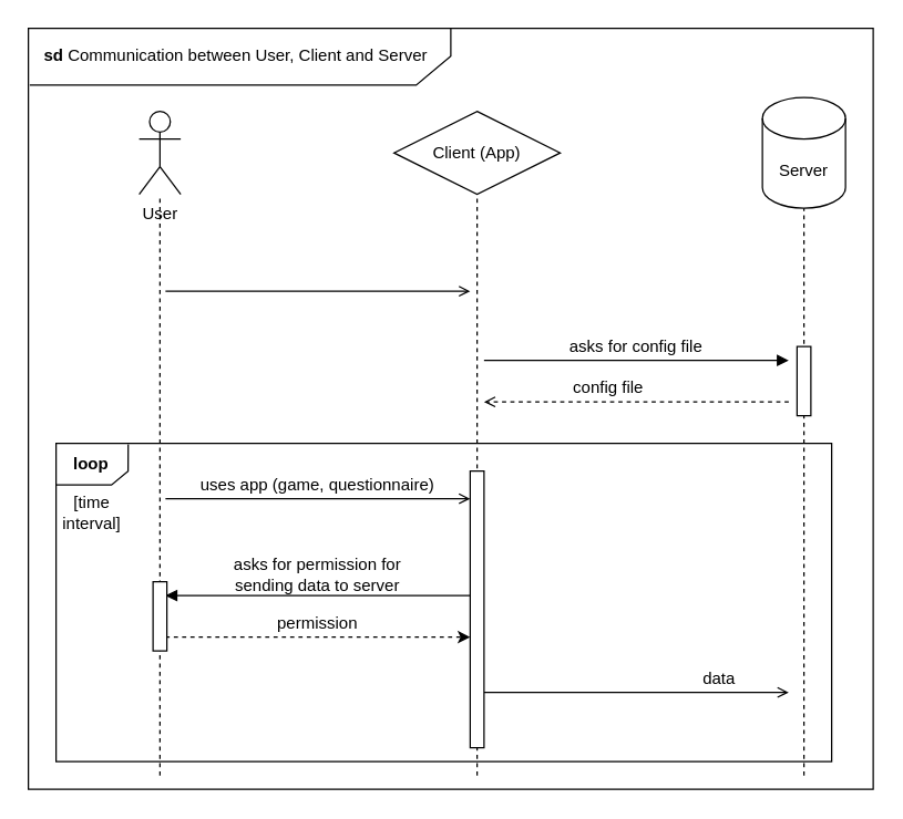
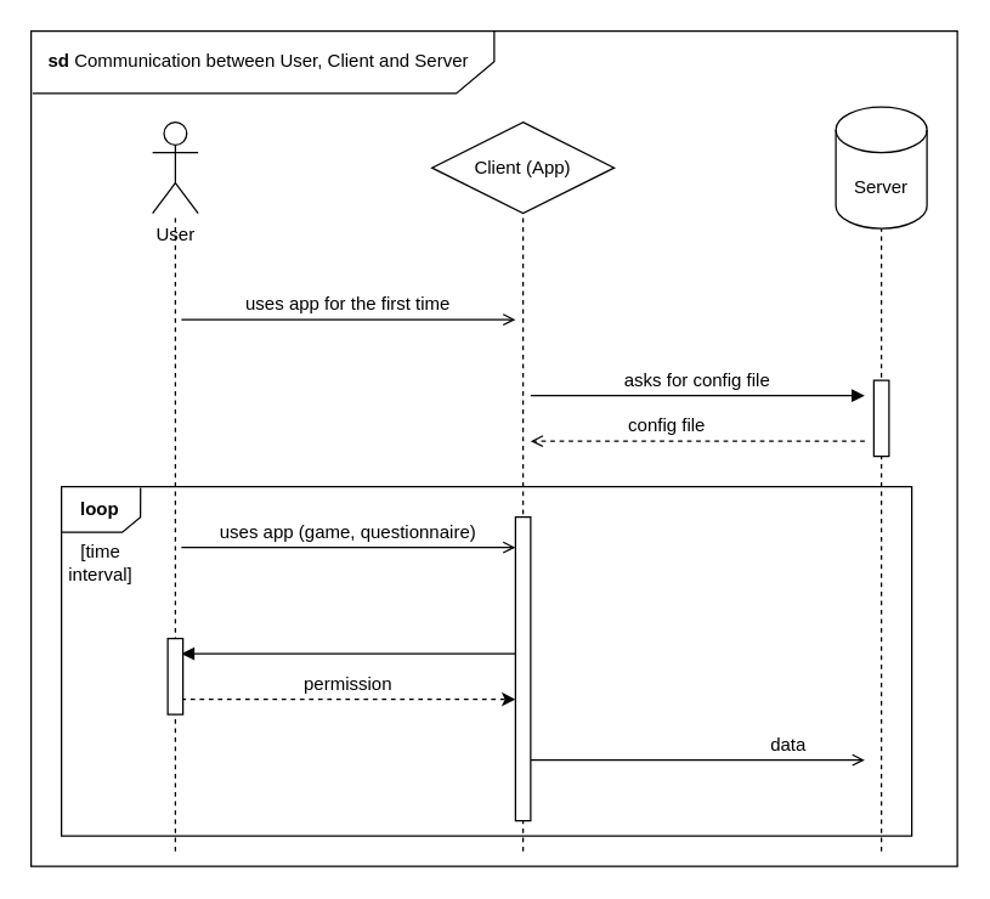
  <mxCell id="0" />
  <mxCell id="1" parent="0" />
  <mxCell id="2" value="" style="rounded=0;whiteSpace=wrap;html=1;fillColor=none;" parent="1" vertex="1"><mxGeometry x="20" y="20" width="610" height="550" as="geometry" /></mxCell>
  <mxCell id="3" value="" style="rounded=0;whiteSpace=wrap;html=1;fillColor=none;" vertex="1" parent="1"><mxGeometry x="40" y="320" width="560" height="230" as="geometry" /></mxCell>
  <mxCell id="4" value="" style="endArrow=none;html=1;rounded=0;entryX=0.093;entryY=0.003;entryDx=0;entryDy=0;entryPerimeter=0;" edge="1" parent="1" target="3"><mxGeometry width="50" height="50" relative="1" as="geometry"><mxPoint x="40" y="350" as="sourcePoint" /><mxPoint x="147" y="320" as="targetPoint" /><Array as="points"><mxPoint x="80" y="350" /><mxPoint x="92" y="340" /></Array></mxGeometry></mxCell>
  <mxCell id="5" value="&lt;font style=&quot;font-size: 12px&quot;&gt;&lt;b&gt;loop&lt;/b&gt;&lt;/font&gt;" style="text;html=1;strokeColor=none;fillColor=none;align=center;verticalAlign=middle;whiteSpace=wrap;rounded=0;" vertex="1" parent="1"><mxGeometry x="50" y="325" width="31" height="20" as="geometry" /></mxCell>
  <mxCell id="6" value="Client (App)" style="rhombus;whiteSpace=wrap;html=1;fillColor=none;" parent="1" vertex="1"><mxGeometry x="284" y="80" width="120" height="60" as="geometry" /></mxCell>
  <mxCell id="7" value="&lt;div&gt;User&lt;/div&gt;" style="shape=umlActor;verticalLabelPosition=bottom;verticalAlign=top;html=1;outlineConnect=0;fillColor=none;" parent="1" vertex="1"><mxGeometry x="100" y="80" width="30" height="60" as="geometry" /></mxCell>
  <mxCell id="8" value="Server" style="shape=cylinder3;whiteSpace=wrap;html=1;boundedLbl=1;backgroundOutline=1;size=15;fillColor=none;" parent="1" vertex="1"><mxGeometry x="550" y="70" width="60" height="80" as="geometry" /></mxCell>
  <mxCell id="9" value="" style="endArrow=none;dashed=1;html=1;" parent="1" edge="1" target="7"><mxGeometry width="50" height="50" relative="1" as="geometry"><mxPoint x="115" y="560" as="sourcePoint" /><mxPoint x="114.5" y="190" as="targetPoint" /></mxGeometry></mxCell>
  <mxCell id="10" value="" style="endArrow=classic;html=1;endFill=1;dashed=1;" parent="1" edge="1"><mxGeometry width="50" height="50" relative="1" as="geometry"><mxPoint x="119" y="460" as="sourcePoint" /><mxPoint x="339" y="460" as="targetPoint" /></mxGeometry></mxCell>
  <mxCell id="11" value="" style="endArrow=block;html=1;endFill=1;" parent="1" edge="1"><mxGeometry width="50" height="50" relative="1" as="geometry"><mxPoint x="339" y="430" as="sourcePoint" /><mxPoint x="119" y="430" as="targetPoint" /></mxGeometry></mxCell>
- <mxCell id="12" value="asks for permission for sending data to server" style="text;html=1;strokeColor=none;fillColor=none;align=center;verticalAlign=middle;whiteSpace=wrap;rounded=0;" parent="1" vertex="1"><mxGeometry x="159" y="400" width="140" height="30" as="geometry" /></mxCell>
  <mxCell id="13" value="permission" style="text;html=1;strokeColor=none;fillColor=none;align=center;verticalAlign=middle;whiteSpace=wrap;rounded=0;" parent="1" vertex="1"><mxGeometry x="159" y="440" width="140" height="20" as="geometry" /></mxCell>
  <mxCell id="14" value="" style="endArrow=block;html=1;endFill=1;" parent="1" edge="1"><mxGeometry width="50" height="50" relative="1" as="geometry"><mxPoint x="349" y="260" as="sourcePoint" /><mxPoint x="569" y="260" as="targetPoint" /></mxGeometry></mxCell>
  <mxCell id="15" value="" style="endArrow=open;html=1;endFill=0;dashed=1;" parent="1" edge="1"><mxGeometry width="50" height="50" relative="1" as="geometry"><mxPoint x="569" y="290" as="sourcePoint" /><mxPoint x="349" y="290" as="targetPoint" /></mxGeometry></mxCell>
  <mxCell id="16" value="config file" style="text;html=1;strokeColor=none;fillColor=none;align=center;verticalAlign=middle;whiteSpace=wrap;rounded=0;" parent="1" vertex="1"><mxGeometry x="369" y="270" width="140" height="20" as="geometry" /></mxCell>
  <mxCell id="17" value="asks for config file" style="text;html=1;strokeColor=none;fillColor=none;align=center;verticalAlign=middle;whiteSpace=wrap;rounded=0;" parent="1" vertex="1"><mxGeometry x="389" y="240" width="140" height="20" as="geometry" /></mxCell>
  <mxCell id="18" value="" style="endArrow=open;html=1;endFill=0;" parent="1" edge="1"><mxGeometry width="50" height="50" relative="1" as="geometry"><mxPoint x="119" y="360" as="sourcePoint" /><mxPoint x="339" y="360" as="targetPoint" /></mxGeometry></mxCell>
  <mxCell id="19" value="uses app (game, questionnaire)" style="text;html=1;strokeColor=none;fillColor=none;align=center;verticalAlign=middle;whiteSpace=wrap;rounded=0;" parent="1" vertex="1"><mxGeometry x="139" y="340" width="180" height="20" as="geometry" /></mxCell>
  <mxCell id="20" value="" style="endArrow=open;html=1;endFill=0;" parent="1" edge="1"><mxGeometry width="50" height="50" relative="1" as="geometry"><mxPoint x="349" y="500" as="sourcePoint" /><mxPoint x="569" y="500" as="targetPoint" /></mxGeometry></mxCell>
  <mxCell id="21" value="data" style="text;html=1;strokeColor=none;fillColor=none;align=center;verticalAlign=middle;whiteSpace=wrap;rounded=0;" parent="1" vertex="1"><mxGeometry x="449" y="480" width="140" height="20" as="geometry" /></mxCell>
  <mxCell id="22" value="" style="endArrow=none;html=1;entryX=0.5;entryY=0;entryDx=0;entryDy=0;rounded=0;" parent="1" target="2" edge="1"><mxGeometry width="50" height="50" relative="1" as="geometry"><mxPoint x="21" y="61" as="sourcePoint" /><mxPoint x="740" y="40" as="targetPoint" /><Array as="points"><mxPoint x="300" y="61" /><mxPoint x="325" y="40" /></Array></mxGeometry></mxCell>
  <mxCell id="23" value="&lt;font style=&quot;font-size: 12px&quot;&gt;&lt;b&gt;sd&lt;/b&gt; &lt;font style=&quot;font-size: 12px&quot;&gt;Communication between User, Client and Server&lt;/font&gt;&lt;/font&gt;" style="text;html=1;strokeColor=none;fillColor=none;align=center;verticalAlign=middle;whiteSpace=wrap;rounded=0;" parent="1" vertex="1"><mxGeometry x="30" y="30" width="280" height="20" as="geometry" /></mxCell>
  <mxCell id="24" value="" style="endArrow=none;dashed=1;html=1;entryX=0.5;entryY=1;entryDx=0;entryDy=0;entryPerimeter=0;" edge="1" parent="1" target="8"><mxGeometry width="50" height="50" relative="1" as="geometry"><mxPoint x="580" y="560" as="sourcePoint" /><mxPoint x="579.5" y="190" as="targetPoint" /><Array as="points"><mxPoint x="580" y="370" /></Array></mxGeometry></mxCell>
  <mxCell id="25" value="" style="endArrow=open;html=1;endFill=0;" edge="1" parent="1"><mxGeometry width="50" height="50" relative="1" as="geometry"><mxPoint x="119" y="210" as="sourcePoint" /><mxPoint x="339" y="210" as="targetPoint" /></mxGeometry></mxCell>
+ <mxCell id="26" value="uses app for the first time" style="text;html=1;strokeColor=none;fillColor=none;align=center;verticalAlign=middle;whiteSpace=wrap;rounded=0;" vertex="1" parent="1"><mxGeometry x="139" y="190" width="180" height="20" as="geometry" /></mxCell>
  <mxCell id="27" value="" style="rounded=0;whiteSpace=wrap;html=1;fillColor=#FFFFFF;" vertex="1" parent="1"><mxGeometry x="575" y="250" width="10" height="50" as="geometry" /></mxCell>
  <mxCell id="28" value="" style="endArrow=none;dashed=1;html=1;entryX=0.5;entryY=1;entryDx=0;entryDy=0;" edge="1" parent="1" target="6"><mxGeometry width="50" height="50" relative="1" as="geometry"><mxPoint x="344" y="560" as="sourcePoint" /><mxPoint x="344" y="300" as="targetPoint" /></mxGeometry></mxCell>
  <mxCell id="29" value="" style="rounded=0;whiteSpace=wrap;html=1;" vertex="1" parent="1"><mxGeometry x="110" y="420" width="10" height="50" as="geometry" /></mxCell>
  <mxCell id="30" value="" style="rounded=0;whiteSpace=wrap;html=1;" vertex="1" parent="1"><mxGeometry x="339" y="340" width="10" height="200" as="geometry" /></mxCell>
  <mxCell id="31" value="[time interval]" style="text;html=1;strokeColor=none;fillColor=none;align=center;verticalAlign=middle;whiteSpace=wrap;rounded=0;" vertex="1" parent="1"><mxGeometry x="45.5" y="360" width="40" height="20" as="geometry" /></mxCell>
